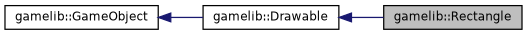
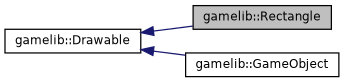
  digraph {
    rankdir=LR
    node [color=black fillcolor=white fontname=Helvetica fontsize=10 shape=record style=filled]
    edge [color=midnightblue dir=back fontname=Helvetica fontsize=10 labelfontname=Helvetica labelfontsize=10 style=solid]
    n1 [fillcolor=grey75 fontcolor=black height=0.2 label="gamelib::Rectangle" width=0.4]
    n2 [height=0.2 label="gamelib::GameObject" width=0.4]
    n3 [height=0.2 label="gamelib::Drawable" width=0.4]
    n3 -> n1
-   n2 -> n3
+   n3 -> n2
  }
